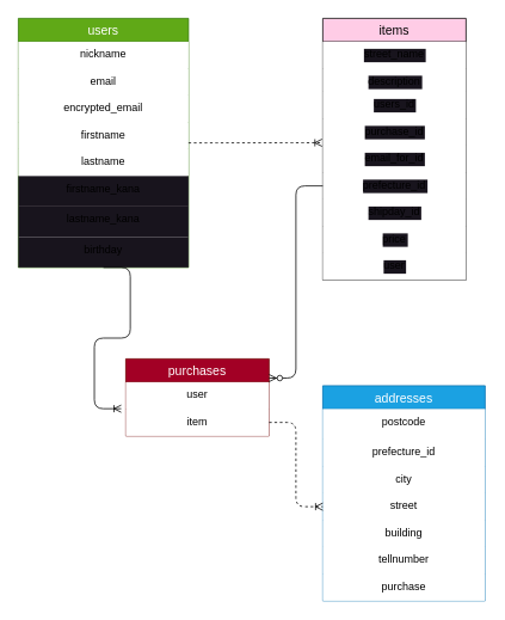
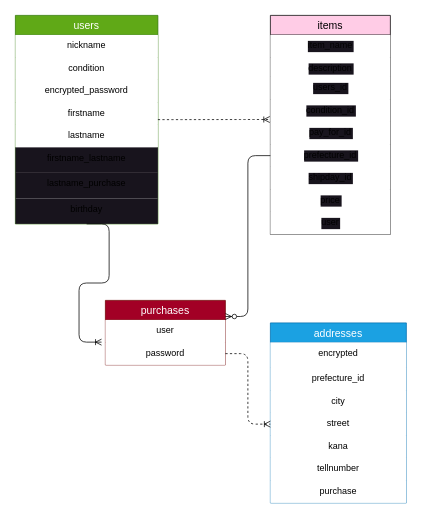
  <mxCell id="0" />
  <mxCell id="1" parent="0" />
  <mxCell id="2" value="users" style="swimlane;fontStyle=0;childLayout=stackLayout;horizontal=1;startSize=26;horizontalStack=0;resizeParent=1;resizeParentMax=0;resizeLast=0;collapsible=1;marginBottom=0;align=center;fontSize=14;fillColor=#60a917;fontColor=#ffffff;strokeColor=#2D7600;" parent="1" vertex="1"><mxGeometry x="20" y="20" width="190" height="278" as="geometry" /></mxCell>
  <mxCell id="3" value="nickname" style="text;strokeColor=none;fillColor=default;spacingLeft=4;spacingRight=4;overflow=hidden;rotatable=0;points=[[0,0.5],[1,0.5]];portConstraint=eastwest;fontSize=12;fillStyle=auto;align=center;" parent="2" vertex="1"><mxGeometry y="26" width="190" height="30" as="geometry" /></mxCell>
- <mxCell id="4" value="email" style="text;strokeColor=none;fillColor=default;spacingLeft=4;spacingRight=4;overflow=hidden;rotatable=0;points=[[0,0.5],[1,0.5]];portConstraint=eastwest;fontSize=12;align=center;" parent="2" vertex="1"><mxGeometry y="56" width="190" height="30" as="geometry" /></mxCell>
- <mxCell id="5" value="encrypted_email" style="text;strokeColor=none;fillColor=default;spacingLeft=4;spacingRight=4;overflow=hidden;rotatable=0;points=[[0,0.5],[1,0.5]];portConstraint=eastwest;fontSize=12;align=center;" parent="2" vertex="1"><mxGeometry y="86" width="190" height="30" as="geometry" /></mxCell>
+ <mxCell id="4" value="condition" style="text;strokeColor=none;fillColor=default;spacingLeft=4;spacingRight=4;overflow=hidden;rotatable=0;points=[[0,0.5],[1,0.5]];portConstraint=eastwest;fontSize=12;align=center;" parent="2" vertex="1"><mxGeometry y="56" width="190" height="30" as="geometry" /></mxCell>
+ <mxCell id="5" value="encrypted_password" style="text;strokeColor=none;fillColor=default;spacingLeft=4;spacingRight=4;overflow=hidden;rotatable=0;points=[[0,0.5],[1,0.5]];portConstraint=eastwest;fontSize=12;align=center;" parent="2" vertex="1"><mxGeometry y="86" width="190" height="30" as="geometry" /></mxCell>
  <mxCell id="6" value="firstname" style="text;strokeColor=none;fillColor=default;spacingLeft=4;spacingRight=4;overflow=hidden;rotatable=0;points=[[0,0.5],[1,0.5]];portConstraint=eastwest;fontSize=12;align=center;" parent="2" vertex="1"><mxGeometry y="116" width="190" height="30" as="geometry" /></mxCell>
  <mxCell id="7" value="lastname" style="text;strokeColor=none;fillColor=default;spacingLeft=4;spacingRight=4;overflow=hidden;rotatable=0;points=[[0,0.5],[1,0.5]];portConstraint=eastwest;fontSize=12;align=center;" parent="2" vertex="1"><mxGeometry y="146" width="190" height="30" as="geometry" /></mxCell>
- <mxCell id="8" value="firstname_kana" style="text;strokeColor=none;fillColor=#18141D;spacingLeft=4;spacingRight=4;overflow=hidden;rotatable=0;points=[[0,0.5],[1,0.5]];portConstraint=eastwest;fontSize=12;align=center;" parent="2" vertex="1"><mxGeometry y="176" width="190" height="34" as="geometry" /></mxCell>
- <mxCell id="9" value="lastname_kana" style="text;strokeColor=none;fillColor=#18141D;spacingLeft=4;spacingRight=4;overflow=hidden;rotatable=0;points=[[0,0.5],[1,0.5]];portConstraint=eastwest;fontSize=12;align=center;" parent="2" vertex="1"><mxGeometry y="210" width="190" height="34" as="geometry" /></mxCell>
+ <mxCell id="8" value="firstname_lastname" style="text;strokeColor=none;fillColor=#18141D;spacingLeft=4;spacingRight=4;overflow=hidden;rotatable=0;points=[[0,0.5],[1,0.5]];portConstraint=eastwest;fontSize=12;align=center;" parent="2" vertex="1"><mxGeometry y="176" width="190" height="34" as="geometry" /></mxCell>
+ <mxCell id="9" value="lastname_purchase" style="text;strokeColor=none;fillColor=#18141D;spacingLeft=4;spacingRight=4;overflow=hidden;rotatable=0;points=[[0,0.5],[1,0.5]];portConstraint=eastwest;fontSize=12;align=center;" parent="2" vertex="1"><mxGeometry y="210" width="190" height="34" as="geometry" /></mxCell>
  <mxCell id="10" value="birthday" style="text;strokeColor=none;fillColor=#18141D;spacingLeft=4;spacingRight=4;overflow=hidden;rotatable=0;points=[[0,0.5],[1,0.5]];portConstraint=eastwest;fontSize=12;align=center;" parent="2" vertex="1"><mxGeometry y="244" width="190" height="34" as="geometry" /></mxCell>
  <mxCell id="11" value="items" style="swimlane;fontStyle=0;childLayout=stackLayout;horizontal=1;startSize=26;horizontalStack=0;resizeParent=1;resizeParentMax=0;resizeLast=0;collapsible=1;marginBottom=0;align=center;fontSize=14;labelBackgroundColor=none;fontColor=#000000;fillColor=#FFCCE6;" parent="1" vertex="1"><mxGeometry x="360" y="20" width="160" height="292" as="geometry" /></mxCell>
- <mxCell id="12" value="street_name" style="text;spacingLeft=4;spacingRight=4;overflow=hidden;rotatable=0;points=[[0,0.5],[1,0.5]];portConstraint=eastwest;fontSize=12;labelBackgroundColor=#18141D;fillColor=default;align=center;" parent="11" vertex="1"><mxGeometry y="26" width="160" height="30" as="geometry" /></mxCell>
+ <mxCell id="12" value="item_name" style="text;spacingLeft=4;spacingRight=4;overflow=hidden;rotatable=0;points=[[0,0.5],[1,0.5]];portConstraint=eastwest;fontSize=12;labelBackgroundColor=#18141D;fillColor=default;align=center;" parent="11" vertex="1"><mxGeometry y="26" width="160" height="30" as="geometry" /></mxCell>
  <mxCell id="13" value="description" style="text;spacingLeft=4;spacingRight=4;overflow=hidden;rotatable=0;points=[[0,0.5],[1,0.5]];portConstraint=eastwest;fontSize=12;labelBackgroundColor=#18141D;fillColor=default;align=center;" parent="11" vertex="1"><mxGeometry y="56" width="160" height="26" as="geometry" /></mxCell>
  <mxCell id="14" value="users_id" style="text;spacingLeft=4;spacingRight=4;overflow=hidden;rotatable=0;points=[[0,0.5],[1,0.5]];portConstraint=eastwest;fontSize=12;labelBackgroundColor=#18141D;fillColor=default;align=center;" parent="11" vertex="1"><mxGeometry y="82" width="160" height="30" as="geometry" /></mxCell>
- <mxCell id="15" value="purchase_id" style="text;spacingLeft=4;spacingRight=4;overflow=hidden;rotatable=0;points=[[0,0.5],[1,0.5]];portConstraint=eastwest;fontSize=12;labelBackgroundColor=#18141D;fillColor=default;align=center;" parent="11" vertex="1"><mxGeometry y="112" width="160" height="30" as="geometry" /></mxCell>
- <mxCell id="16" value="email_for_id" style="text;spacingLeft=4;spacingRight=4;overflow=hidden;rotatable=0;points=[[0,0.5],[1,0.5]];portConstraint=eastwest;fontSize=12;labelBackgroundColor=#18141D;fillColor=default;align=center;" parent="11" vertex="1"><mxGeometry y="142" width="160" height="30" as="geometry" /></mxCell>
+ <mxCell id="15" value="condition_id" style="text;spacingLeft=4;spacingRight=4;overflow=hidden;rotatable=0;points=[[0,0.5],[1,0.5]];portConstraint=eastwest;fontSize=12;labelBackgroundColor=#18141D;fillColor=default;align=center;" parent="11" vertex="1"><mxGeometry y="112" width="160" height="30" as="geometry" /></mxCell>
+ <mxCell id="16" value="pay_for_id" style="text;spacingLeft=4;spacingRight=4;overflow=hidden;rotatable=0;points=[[0,0.5],[1,0.5]];portConstraint=eastwest;fontSize=12;labelBackgroundColor=#18141D;fillColor=default;align=center;" parent="11" vertex="1"><mxGeometry y="142" width="160" height="30" as="geometry" /></mxCell>
  <mxCell id="17" value="prefecture_id" style="text;spacingLeft=4;spacingRight=4;overflow=hidden;rotatable=0;points=[[0,0.5],[1,0.5]];portConstraint=eastwest;fontSize=12;labelBackgroundColor=#18141D;fillColor=default;align=center;" parent="11" vertex="1"><mxGeometry y="172" width="160" height="30" as="geometry" /></mxCell>
  <mxCell id="18" value="shipday_id" style="text;spacingLeft=4;spacingRight=4;overflow=hidden;rotatable=0;points=[[0,0.5],[1,0.5]];portConstraint=eastwest;fontSize=12;labelBackgroundColor=#18141D;fillColor=default;align=center;" parent="11" vertex="1"><mxGeometry y="202" width="160" height="30" as="geometry" /></mxCell>
  <mxCell id="19" value="price" style="text;spacingLeft=4;spacingRight=4;overflow=hidden;rotatable=0;points=[[0,0.5],[1,0.5]];portConstraint=eastwest;fontSize=12;labelBackgroundColor=#18141D;fillColor=default;align=center;" parent="11" vertex="1"><mxGeometry y="232" width="160" height="30" as="geometry" /></mxCell>
  <mxCell id="20" value="user" style="text;spacingLeft=4;spacingRight=4;overflow=hidden;rotatable=0;points=[[0,0.5],[1,0.5]];portConstraint=eastwest;fontSize=12;labelBackgroundColor=#18141D;fillColor=default;align=center;" parent="11" vertex="1"><mxGeometry y="262" width="160" height="30" as="geometry" /></mxCell>
  <mxCell id="21" value="addresses" style="swimlane;fontStyle=0;childLayout=stackLayout;horizontal=1;startSize=26;horizontalStack=0;resizeParent=1;resizeParentMax=0;resizeLast=0;collapsible=1;marginBottom=0;align=center;fontSize=14;labelBackgroundColor=none;fillColor=#1ba1e2;fontColor=#ffffff;strokeColor=#006EAF;" parent="1" vertex="1"><mxGeometry x="360" y="430" width="181.33" height="240" as="geometry" /></mxCell>
- <mxCell id="22" value="postcode" style="text;spacingLeft=4;spacingRight=4;overflow=hidden;rotatable=0;points=[[0,0.5],[1,0.5]];portConstraint=eastwest;fontSize=12;fillColor=default;align=center;" parent="21" vertex="1"><mxGeometry y="26" width="181.33" height="34" as="geometry" /></mxCell>
+ <mxCell id="22" value="encrypted" style="text;spacingLeft=4;spacingRight=4;overflow=hidden;rotatable=0;points=[[0,0.5],[1,0.5]];portConstraint=eastwest;fontSize=12;fillColor=default;align=center;" parent="21" vertex="1"><mxGeometry y="26" width="181.33" height="34" as="geometry" /></mxCell>
  <mxCell id="23" value="prefecture_id" style="text;spacingLeft=4;spacingRight=4;overflow=hidden;rotatable=0;points=[[0,0.5],[1,0.5]];portConstraint=eastwest;fontSize=12;fillColor=default;align=center;" parent="21" vertex="1"><mxGeometry y="60" width="181.33" height="30" as="geometry" /></mxCell>
  <mxCell id="24" value="city" style="text;spacingLeft=4;spacingRight=4;overflow=hidden;rotatable=0;points=[[0,0.5],[1,0.5]];portConstraint=eastwest;fontSize=12;fillColor=default;align=center;" parent="21" vertex="1"><mxGeometry y="90" width="181.33" height="30" as="geometry" /></mxCell>
  <mxCell id="25" value="street" style="text;spacingLeft=4;spacingRight=4;overflow=hidden;rotatable=0;points=[[0,0.5],[1,0.5]];portConstraint=eastwest;fontSize=12;fillColor=default;align=center;" parent="21" vertex="1"><mxGeometry y="120" width="181.33" height="30" as="geometry" /></mxCell>
- <mxCell id="26" value="building" style="text;spacingLeft=4;spacingRight=4;overflow=hidden;rotatable=0;points=[[0,0.5],[1,0.5]];portConstraint=eastwest;fontSize=12;fillColor=default;align=center;" parent="21" vertex="1"><mxGeometry y="150" width="181.33" height="30" as="geometry" /></mxCell>
+ <mxCell id="26" value="kana" style="text;spacingLeft=4;spacingRight=4;overflow=hidden;rotatable=0;points=[[0,0.5],[1,0.5]];portConstraint=eastwest;fontSize=12;fillColor=default;align=center;" parent="21" vertex="1"><mxGeometry y="150" width="181.33" height="30" as="geometry" /></mxCell>
  <mxCell id="27" value="tellnumber" style="text;spacingLeft=4;spacingRight=4;overflow=hidden;rotatable=0;points=[[0,0.5],[1,0.5]];portConstraint=eastwest;fontSize=12;fillColor=default;align=center;" parent="21" vertex="1"><mxGeometry y="180" width="181.33" height="30" as="geometry" /></mxCell>
  <mxCell id="28" value="purchase" style="text;spacingLeft=4;spacingRight=4;overflow=hidden;rotatable=0;points=[[0,0.5],[1,0.5]];portConstraint=eastwest;fontSize=12;fillColor=default;align=center;" parent="21" vertex="1"><mxGeometry y="210" width="181.33" height="30" as="geometry" /></mxCell>
  <mxCell id="29" value="purchases" style="swimlane;fontStyle=0;childLayout=stackLayout;horizontal=1;startSize=26;horizontalStack=0;resizeParent=1;resizeParentMax=0;resizeLast=0;collapsible=1;marginBottom=0;align=center;fontSize=14;fillColor=#a20025;fontColor=#ffffff;strokeColor=#6F0000;" parent="1" vertex="1"><mxGeometry x="140" y="400" width="160" height="86" as="geometry" /></mxCell>
  <mxCell id="30" value="user" style="text;strokeColor=none;fillColor=default;spacingLeft=4;spacingRight=4;overflow=hidden;rotatable=0;points=[[0,0.5],[1,0.5]];portConstraint=eastwest;fontSize=12;align=center;" parent="29" vertex="1"><mxGeometry y="26" width="160" height="30" as="geometry" /></mxCell>
- <mxCell id="31" value="item" style="text;strokeColor=none;fillColor=default;spacingLeft=4;spacingRight=4;overflow=hidden;rotatable=0;points=[[0,0.5],[1,0.5]];portConstraint=eastwest;fontSize=12;align=center;" parent="29" vertex="1"><mxGeometry y="56" width="160" height="30" as="geometry" /></mxCell>
+ <mxCell id="31" value="password" style="text;strokeColor=none;fillColor=default;spacingLeft=4;spacingRight=4;overflow=hidden;rotatable=0;points=[[0,0.5],[1,0.5]];portConstraint=eastwest;fontSize=12;align=center;" parent="29" vertex="1"><mxGeometry y="56" width="160" height="30" as="geometry" /></mxCell>
  <mxCell id="32" value="" style="edgeStyle=entityRelationEdgeStyle;fontSize=12;html=1;endArrow=ERoneToMany;exitX=1;exitY=0.5;exitDx=0;exitDy=0;entryX=-0.005;entryY=-0.105;entryDx=0;entryDy=0;entryPerimeter=0;dashed=1;" parent="1" source="2" target="16" edge="1"><mxGeometry width="100" height="100" relative="1" as="geometry"><mxPoint x="220" y="227" as="sourcePoint" /><mxPoint x="356" y="217" as="targetPoint" /></mxGeometry></mxCell>
  <mxCell id="33" value="" style="edgeStyle=entityRelationEdgeStyle;fontSize=12;html=1;endArrow=ERoneToMany;fontColor=#000000;exitX=0.5;exitY=1;exitDx=0;exitDy=0;entryX=-0.032;entryY=0.989;entryDx=0;entryDy=0;entryPerimeter=0;" parent="1" source="2" target="30" edge="1"><mxGeometry width="100" height="100" relative="1" as="geometry"><mxPoint x="45" y="398" as="sourcePoint" /><mxPoint x="115" y="298" as="targetPoint" /></mxGeometry></mxCell>
  <mxCell id="34" value="" style="edgeStyle=entityRelationEdgeStyle;fontSize=12;html=1;endArrow=ERzeroToMany;endFill=1;fontColor=#000000;entryX=1;entryY=0.25;entryDx=0;entryDy=0;exitX=0;exitY=0.5;exitDx=0;exitDy=0;" parent="1" source="17" target="29" edge="1"><mxGeometry width="100" height="100" relative="1" as="geometry"><mxPoint x="350" y="287" as="sourcePoint" /><mxPoint x="450" y="187" as="targetPoint" /></mxGeometry></mxCell>
  <mxCell id="35" value="" style="edgeStyle=entityRelationEdgeStyle;fontSize=12;html=1;endArrow=ERoneToMany;fontColor=#000000;entryX=0;entryY=0.5;entryDx=0;entryDy=0;dashed=1;" parent="1" source="31" target="25" edge="1"><mxGeometry width="100" height="100" relative="1" as="geometry"><mxPoint x="220" y="491" as="sourcePoint" /><mxPoint x="350" y="550" as="targetPoint" /></mxGeometry></mxCell>
